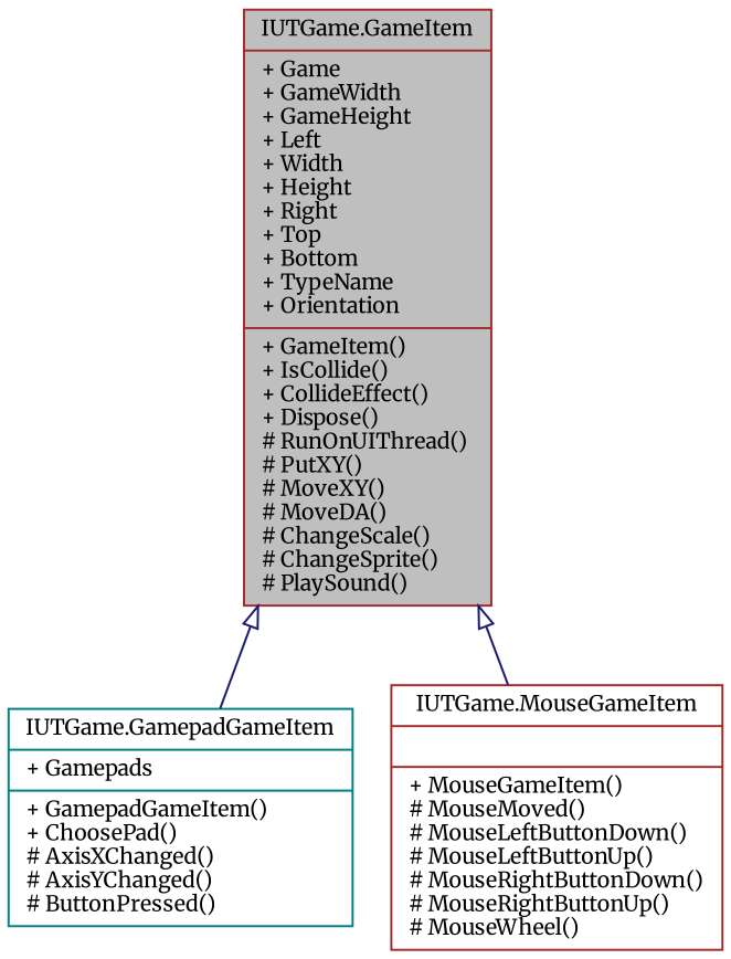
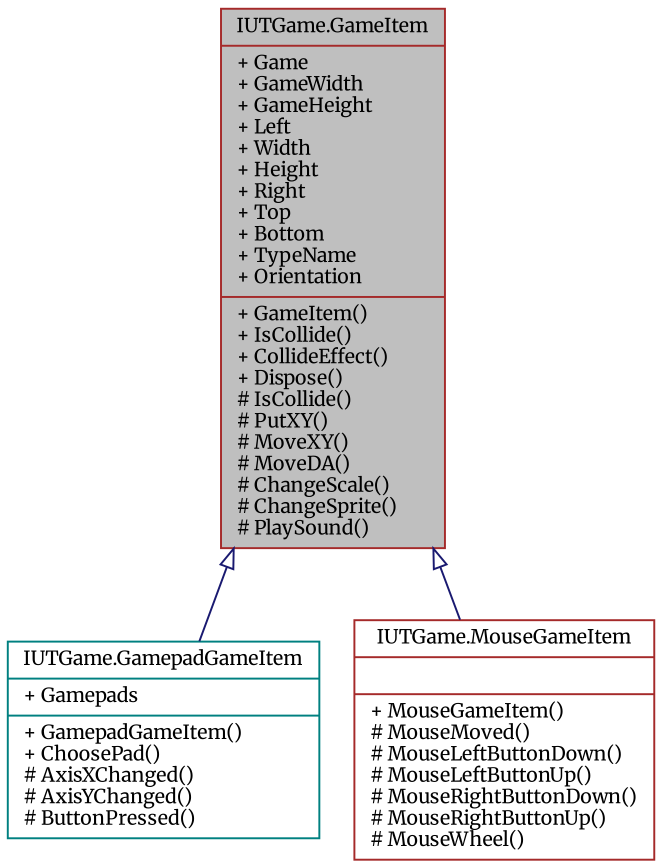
  digraph {
    fontname=Merriweather
    node [color=brown fillcolor=white fontname=Merriweather fontsize=10 shape=record style=filled]
    edge [arrowtail=onormal color=midnightblue dir=back fontname=Merriweather fontsize=10 labelfontname=Helvetica labelfontsize=10 style=solid]
-   n1 [fillcolor=grey75 fontcolor=black height=0.2 label="{IUTGame.GameItem\n|+ Game\l+ GameWidth\l+ GameHeight\l+ Left\l+ Width\l+ Height\l+ Right\l+ Top\l+ Bottom\l+ TypeName\l+ Orientation\l|+ GameItem()\l+ IsCollide()\l+ CollideEffect()\l+ Dispose()\l# RunOnUIThread()\l# PutXY()\l# MoveXY()\l# MoveDA()\l# ChangeScale()\l# ChangeSprite()\l# PlaySound()\l}" width=0.4]
+   n1 [fillcolor=grey75 fontcolor=black height=0.2 label="{IUTGame.GameItem\n|+ Game\l+ GameWidth\l+ GameHeight\l+ Left\l+ Width\l+ Height\l+ Right\l+ Top\l+ Bottom\l+ TypeName\l+ Orientation\l|+ GameItem()\l+ IsCollide()\l+ CollideEffect()\l+ Dispose()\l# IsCollide()\l# PutXY()\l# MoveXY()\l# MoveDA()\l# ChangeScale()\l# ChangeSprite()\l# PlaySound()\l}" width=0.4]
    n2 [color=teal height=0.2 label="{IUTGame.GamepadGameItem\n|+ Gamepads\l|+ GamepadGameItem()\l+ ChoosePad()\l# AxisXChanged()\l# AxisYChanged()\l# ButtonPressed()\l}" width=0.4]
    n3 [height=0.2 label="{IUTGame.MouseGameItem\n||+ MouseGameItem()\l# MouseMoved()\l# MouseLeftButtonDown()\l# MouseLeftButtonUp()\l# MouseRightButtonDown()\l# MouseRightButtonUp()\l# MouseWheel()\l}" width=0.4]
    n1 -> n2
    n1 -> n3
  }
